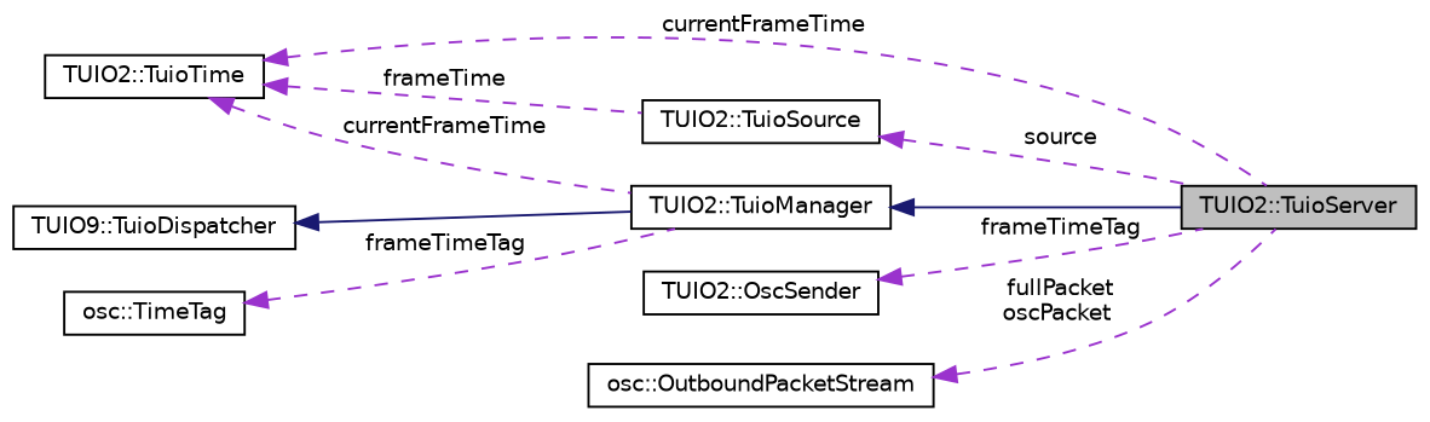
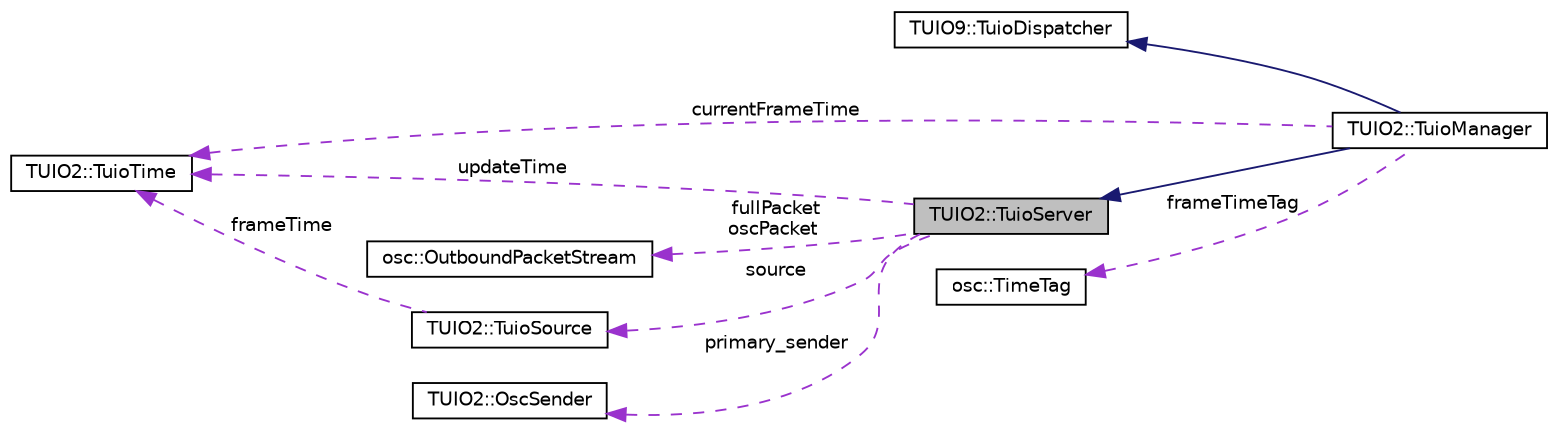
  digraph {
    rankdir=LR
    node [color=black fillcolor=white fontname=Helvetica fontsize=10 shape=record style=filled]
    edge [color=darkorchid3 dir=back fontname=Helvetica fontsize=10 labelfontname=Helvetica labelfontsize=10 style=dashed]
    n1 [fillcolor=grey75 fontcolor=black height=0.2 label="TUIO2::TuioServer" width=0.4]
    n2 [height=0.2 label="TUIO2::TuioManager" width=0.4]
    n3 [height=0.2 label="TUIO9::TuioDispatcher" width=0.4]
    n4 [height=0.2 label="TUIO2::TuioTime" width=0.4]
    n5 [height=0.2 label="TUIO2::TuioSource" width=0.4]
    n6 [height=0.2 label="osc::TimeTag" width=0.4]
    n7 [height=0.2 label="TUIO2::OscSender" width=0.4]
    n8 [height=0.2 label="osc::OutboundPacketStream" width=0.4]
-   n2 -> n1 [color=midnightblue style=solid]
+   n1 -> n2 [color=midnightblue style=solid]
    n3 -> n2 [color=midnightblue style=solid]
-   n4 -> n1 [label=" currentFrameTime"]
+   n4 -> n1 [label=" updateTime"]
    n4 -> n2 [label=" currentFrameTime"]
    n4 -> n5 [label=" frameTime"]
    n5 -> n1 [label=" source"]
    n6 -> n2 [label=" frameTimeTag"]
-   n7 -> n1 [label=" frameTimeTag"]
+   n7 -> n1 [label=" primary_sender"]
    n8 -> n1 [label=" fullPacket\noscPacket"]
  }
